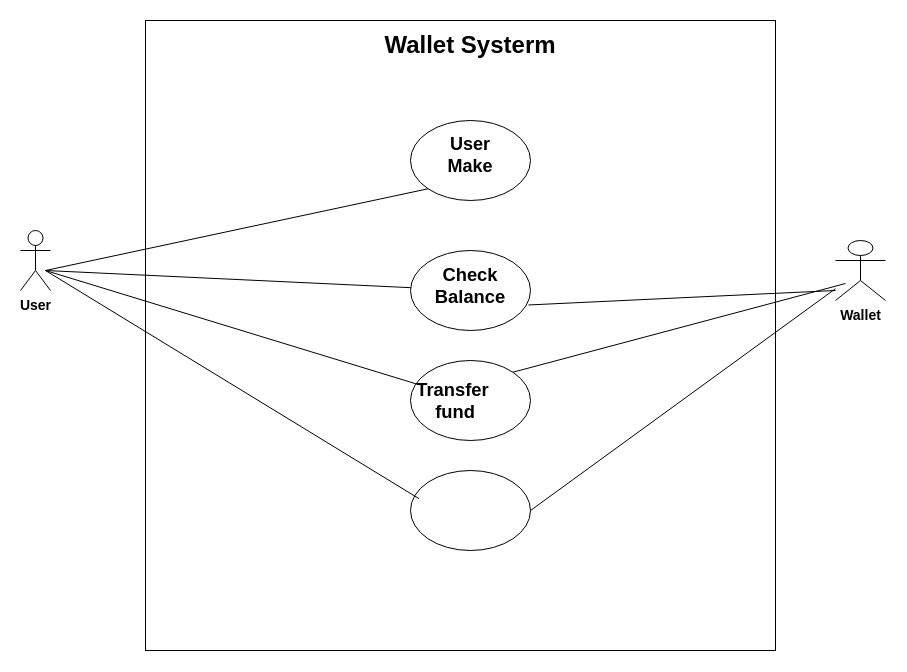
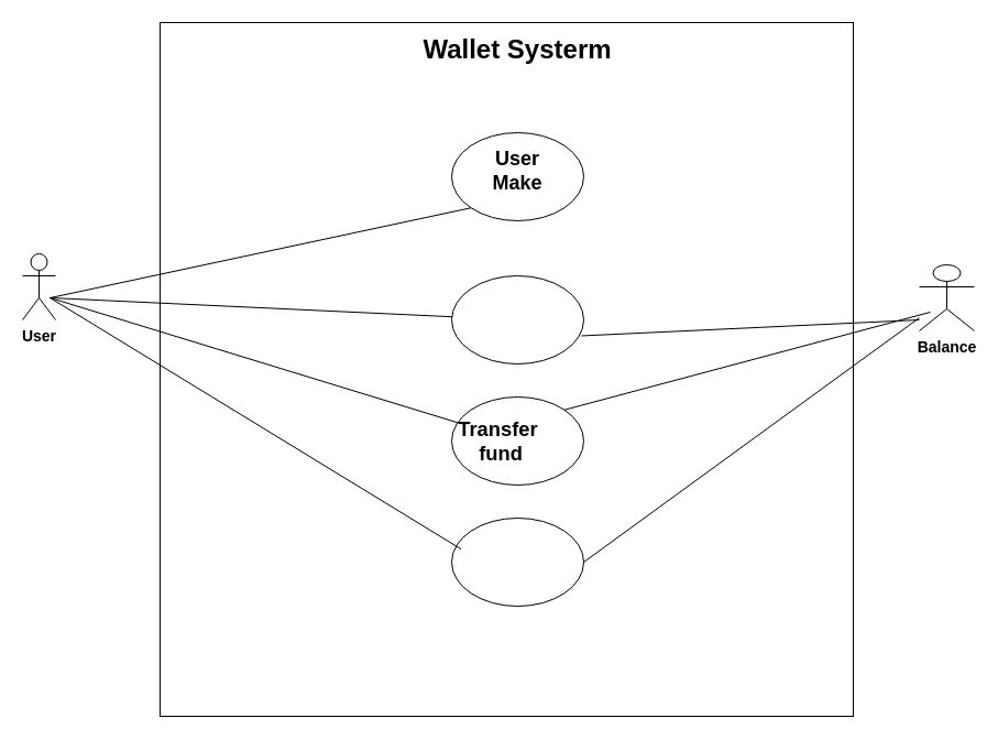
  <mxCell id="0" />
  <mxCell id="1" parent="0" />
  <mxCell id="2" value="" style="whiteSpace=wrap;html=1;aspect=fixed;" vertex="1" parent="1"><mxGeometry x="145" y="20" width="630" height="630" as="geometry" /></mxCell>
  <mxCell id="3" value="&lt;font style=&quot;font-size: 24px;&quot;&gt;&lt;b style=&quot;&quot;&gt;Wallet Systerm&lt;/b&gt;&lt;/font&gt;" style="text;html=1;align=center;verticalAlign=middle;whiteSpace=wrap;rounded=0;" vertex="1" parent="1"><mxGeometry x="371.25" y="30" width="197.5" height="30" as="geometry" /></mxCell>
  <mxCell id="4" value="&lt;font style=&quot;font-size: 14px;&quot;&gt;&lt;b&gt;User&lt;/b&gt;&lt;/font&gt;" style="shape=umlActor;verticalLabelPosition=bottom;verticalAlign=top;html=1;outlineConnect=0;" vertex="1" parent="1"><mxGeometry x="20" y="230" width="30" height="60" as="geometry" /></mxCell>
- <mxCell id="5" value="&lt;font style=&quot;font-size: 14px;&quot;&gt;&lt;b&gt;Wallet&lt;/b&gt;&lt;/font&gt;" style="shape=umlActor;verticalLabelPosition=bottom;verticalAlign=top;html=1;outlineConnect=0;" vertex="1" parent="1"><mxGeometry x="835" y="240" width="50" height="60" as="geometry" /></mxCell>
+ <mxCell id="5" value="&lt;font style=&quot;font-size: 14px;&quot;&gt;&lt;b&gt;Balance&lt;/b&gt;&lt;/font&gt;" style="shape=umlActor;verticalLabelPosition=bottom;verticalAlign=top;html=1;outlineConnect=0;" vertex="1" parent="1"><mxGeometry x="835" y="240" width="50" height="60" as="geometry" /></mxCell>
  <mxCell id="6" value="" style="ellipse;whiteSpace=wrap;html=1;" vertex="1" parent="1"><mxGeometry x="410" y="120" width="120" height="80" as="geometry" /></mxCell>
  <mxCell id="7" value="" style="ellipse;whiteSpace=wrap;html=1;" vertex="1" parent="1"><mxGeometry x="410" y="250" width="120" height="80" as="geometry" /></mxCell>
  <mxCell id="8" value="" style="ellipse;whiteSpace=wrap;html=1;" vertex="1" parent="1"><mxGeometry x="410" y="360" width="120" height="80" as="geometry" /></mxCell>
  <mxCell id="9" value="" style="ellipse;whiteSpace=wrap;html=1;" vertex="1" parent="1"><mxGeometry x="410" y="470" width="120" height="80" as="geometry" /></mxCell>
  <mxCell id="10" value="" style="endArrow=none;html=1;rounded=0;entryX=0;entryY=1;entryDx=0;entryDy=0;" edge="1" parent="1" source="8" target="6"><mxGeometry width="50" height="50" relative="1" as="geometry"><mxPoint x="675" y="320" as="sourcePoint" /><mxPoint x="725" y="270" as="targetPoint" /><Array as="points"><mxPoint x="45" y="270" /></Array></mxGeometry></mxCell>
  <mxCell id="11" value="" style="endArrow=none;html=1;rounded=0;exitX=0.071;exitY=0.352;exitDx=0;exitDy=0;exitPerimeter=0;" edge="1" parent="1" source="9" target="7"><mxGeometry width="50" height="50" relative="1" as="geometry"><mxPoint x="427" y="392" as="sourcePoint" /><mxPoint x="438" y="198" as="targetPoint" /><Array as="points"><mxPoint x="45" y="270" /></Array></mxGeometry></mxCell>
  <mxCell id="12" value="" style="endArrow=none;html=1;rounded=0;exitX=0.983;exitY=0.681;exitDx=0;exitDy=0;exitPerimeter=0;" edge="1" parent="1" source="7"><mxGeometry width="50" height="50" relative="1" as="geometry"><mxPoint x="675" y="380" as="sourcePoint" /><mxPoint x="835" y="290" as="targetPoint" /></mxGeometry></mxCell>
  <mxCell id="13" value="" style="endArrow=none;html=1;rounded=0;exitX=1;exitY=0;exitDx=0;exitDy=0;" edge="1" parent="1" source="8"><mxGeometry width="50" height="50" relative="1" as="geometry"><mxPoint x="538" y="314" as="sourcePoint" /><mxPoint x="845" y="283" as="targetPoint" /></mxGeometry></mxCell>
  <mxCell id="14" value="" style="endArrow=none;html=1;rounded=0;exitX=1;exitY=0.5;exitDx=0;exitDy=0;" edge="1" parent="1" source="9" target="5"><mxGeometry width="50" height="50" relative="1" as="geometry"><mxPoint x="548" y="324" as="sourcePoint" /><mxPoint x="855" y="293" as="targetPoint" /><Array as="points" /></mxGeometry></mxCell>
  <mxCell id="15" value="&lt;font style=&quot;font-size: 18px;&quot;&gt;&lt;b&gt;User Make&lt;/b&gt;&lt;/font&gt;" style="text;html=1;align=center;verticalAlign=middle;whiteSpace=wrap;rounded=0;" vertex="1" parent="1"><mxGeometry x="440" y="140" width="60" height="30" as="geometry" /></mxCell>
- <mxCell id="16" value="&lt;span data-lucid-content=&quot;{&amp;quot;t&amp;quot;:&amp;quot;Check Balance&amp;quot;,&amp;quot;m&amp;quot;:[{&amp;quot;s&amp;quot;:0,&amp;quot;n&amp;quot;:&amp;quot;s&amp;quot;,&amp;quot;v&amp;quot;:24.444,&amp;quot;e&amp;quot;:13},{&amp;quot;s&amp;quot;:0,&amp;quot;n&amp;quot;:&amp;quot;fc&amp;quot;,&amp;quot;v&amp;quot;:&amp;quot;Bold&amp;quot;,&amp;quot;e&amp;quot;:13},{&amp;quot;s&amp;quot;:0,&amp;quot;n&amp;quot;:&amp;quot;b&amp;quot;,&amp;quot;v&amp;quot;:true,&amp;quot;e&amp;quot;:13},{&amp;quot;s&amp;quot;:0,&amp;quot;n&amp;quot;:&amp;quot;fid&amp;quot;,&amp;quot;v&amp;quot;:5,&amp;quot;e&amp;quot;:13}]}&quot; data-lucid-type=&quot;application/vnd.lucid.text&quot;&gt;&lt;span style=&quot;font-weight:bold;font-size:18.333px;&quot;&gt;Check Balance&lt;/span&gt;&lt;/span&gt;" style="text;html=1;align=center;verticalAlign=middle;whiteSpace=wrap;rounded=0;" vertex="1" parent="1"><mxGeometry x="440" y="270" width="60" height="30" as="geometry" /></mxCell>
  <mxCell id="17" value="&lt;span style=&quot;font-size: 18.333px;&quot;&gt;&lt;b&gt;Transfer&amp;nbsp;&lt;/b&gt;&lt;/span&gt;&lt;div&gt;&lt;span style=&quot;font-size: 18.333px;&quot;&gt;&lt;b&gt;fund&lt;/b&gt;&lt;/span&gt;&lt;/div&gt;" style="text;html=1;align=center;verticalAlign=middle;whiteSpace=wrap;rounded=0;" vertex="1" parent="1"><mxGeometry x="425" y="385" width="60" height="30" as="geometry" /></mxCell>
